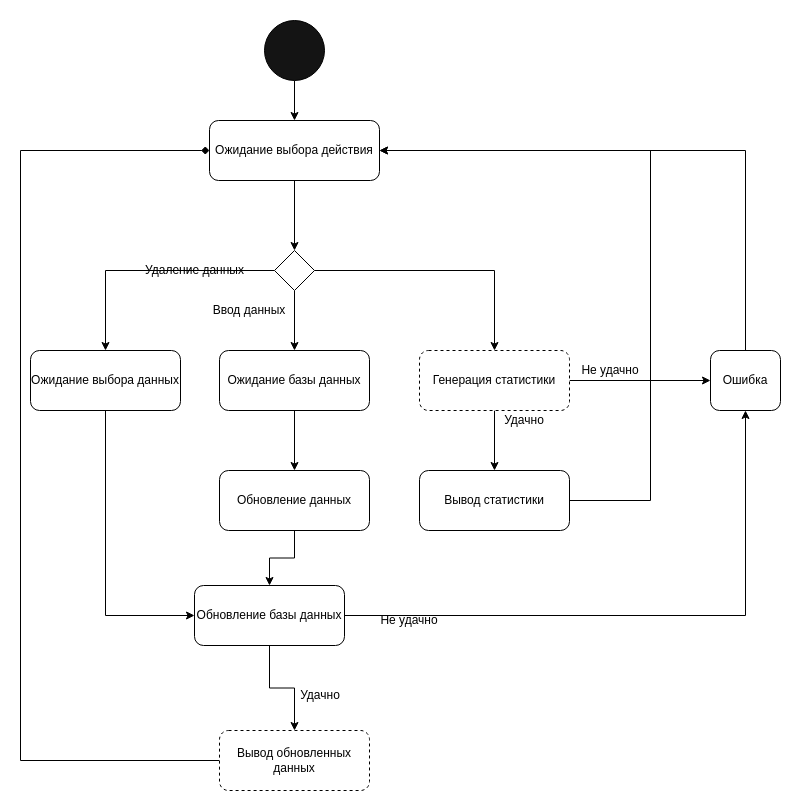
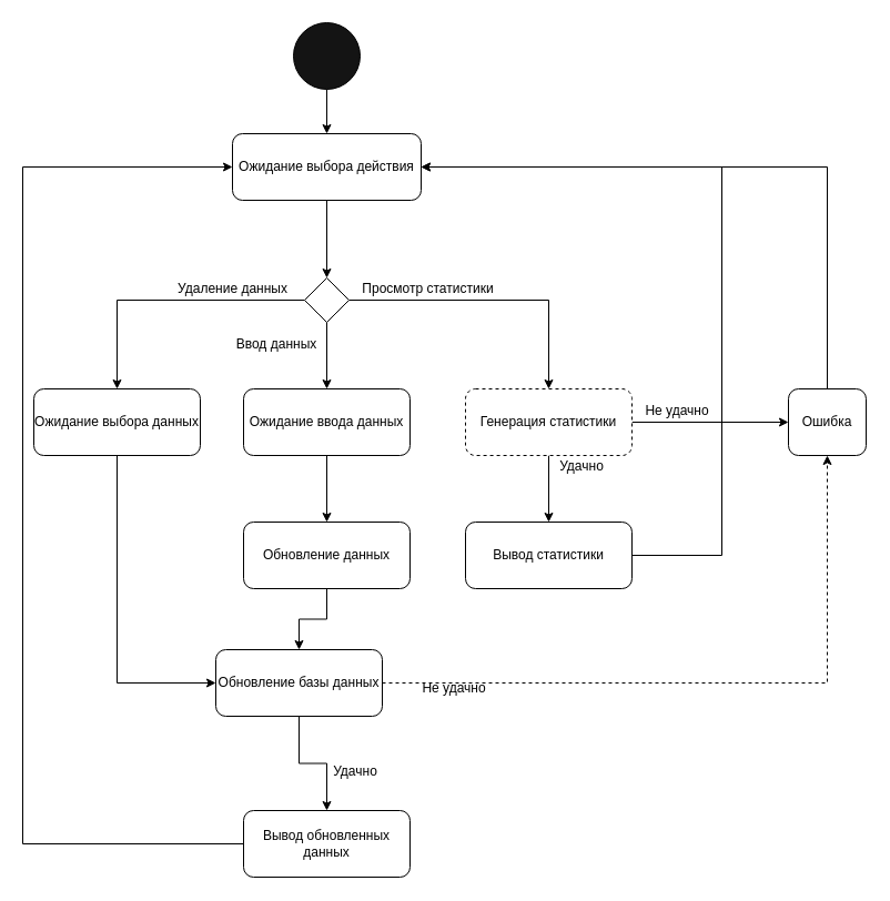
  <mxCell id="0" />
  <mxCell id="1" parent="0" />
  <mxCell id="2" style="edgeStyle=orthogonalEdgeStyle;rounded=0;orthogonalLoop=1;jettySize=auto;html=1;entryX=0.5;entryY=0;entryDx=0;entryDy=0;" edge="1" parent="1" source="3" target="5"><mxGeometry relative="1" as="geometry" /></mxCell>
  <mxCell id="3" value="" style="ellipse;whiteSpace=wrap;html=1;aspect=fixed;fillColor=#141414;" vertex="1" parent="1"><mxGeometry x="264" y="20" width="60" height="60" as="geometry" /></mxCell>
  <mxCell id="4" style="edgeStyle=orthogonalEdgeStyle;rounded=0;orthogonalLoop=1;jettySize=auto;html=1;entryX=0.5;entryY=0;entryDx=0;entryDy=0;" edge="1" parent="1" source="5" target="9"><mxGeometry relative="1" as="geometry" /></mxCell>
  <mxCell id="5" value="Ожидание выбора действия" style="rounded=1;whiteSpace=wrap;html=1;fillColor=#FFFFFF;" vertex="1" parent="1"><mxGeometry x="209" y="120" width="170" height="60" as="geometry" /></mxCell>
  <mxCell id="6" style="edgeStyle=orthogonalEdgeStyle;rounded=0;orthogonalLoop=1;jettySize=auto;html=1;entryX=0.5;entryY=0;entryDx=0;entryDy=0;exitX=0.5;exitY=1;exitDx=0;exitDy=0;" edge="1" parent="1" source="9" target="11"><mxGeometry relative="1" as="geometry" /></mxCell>
  <mxCell id="7" style="edgeStyle=orthogonalEdgeStyle;rounded=0;orthogonalLoop=1;jettySize=auto;html=1;" edge="1" parent="1" source="9" target="25"><mxGeometry relative="1" as="geometry" /></mxCell>
  <mxCell id="8" style="edgeStyle=orthogonalEdgeStyle;rounded=0;orthogonalLoop=1;jettySize=auto;html=1;exitX=1;exitY=0.5;exitDx=0;exitDy=0;entryX=0.5;entryY=0;entryDx=0;entryDy=0;" edge="1" parent="1" source="9" target="29"><mxGeometry relative="1" as="geometry" /></mxCell>
  <mxCell id="9" value="" style="rhombus;whiteSpace=wrap;html=1;fillColor=#FFFFFF;" vertex="1" parent="1"><mxGeometry x="274" y="250" width="40" height="40" as="geometry" /></mxCell>
  <mxCell id="10" style="edgeStyle=orthogonalEdgeStyle;rounded=0;orthogonalLoop=1;jettySize=auto;html=1;entryX=0.5;entryY=0;entryDx=0;entryDy=0;" edge="1" parent="1" source="11" target="13"><mxGeometry relative="1" as="geometry" /></mxCell>
- <mxCell id="11" value="Ожидание базы данных" style="rounded=1;whiteSpace=wrap;html=1;fillColor=#FFFFFF;" vertex="1" parent="1"><mxGeometry x="219" y="350" width="150" height="60" as="geometry" /></mxCell>
+ <mxCell id="11" value="Ожидание ввода данных" style="rounded=1;whiteSpace=wrap;html=1;fillColor=#FFFFFF;" vertex="1" parent="1"><mxGeometry x="219" y="350" width="150" height="60" as="geometry" /></mxCell>
  <mxCell id="12" style="edgeStyle=orthogonalEdgeStyle;rounded=0;orthogonalLoop=1;jettySize=auto;html=1;entryX=0.5;entryY=0;entryDx=0;entryDy=0;" edge="1" parent="1" source="13" target="14"><mxGeometry relative="1" as="geometry" /></mxCell>
  <mxCell id="13" value="Обновление данных" style="rounded=1;whiteSpace=wrap;html=1;fillColor=#FFFFFF;" vertex="1" parent="1"><mxGeometry x="219" y="470" width="150" height="60" as="geometry" /></mxCell>
  <mxCell id="14" value="Обновление базы данных" style="rounded=1;whiteSpace=wrap;html=1;fillColor=#FFFFFF;" vertex="1" parent="1"><mxGeometry x="194" y="585" width="150" height="60" as="geometry" /></mxCell>
  <mxCell id="15" value="Ввод данных" style="text;html=1;strokeColor=none;fillColor=none;align=center;verticalAlign=middle;whiteSpace=wrap;rounded=0;" vertex="1" parent="1"><mxGeometry x="204" y="300" width="90" height="20" as="geometry" /></mxCell>
  <mxCell id="16" style="edgeStyle=orthogonalEdgeStyle;rounded=0;orthogonalLoop=1;jettySize=auto;html=1;exitX=0.5;exitY=1;exitDx=0;exitDy=0;entryX=0.5;entryY=0;entryDx=0;entryDy=0;" edge="1" parent="1" source="14" target="22"><mxGeometry relative="1" as="geometry"><mxPoint x="549" y="650" as="sourcePoint" /></mxGeometry></mxCell>
- <mxCell id="17" style="edgeStyle=orthogonalEdgeStyle;rounded=0;orthogonalLoop=1;jettySize=auto;html=1;exitX=1;exitY=0.5;exitDx=0;exitDy=0;entryX=0.5;entryY=1;entryDx=0;entryDy=0;" edge="1" parent="1" source="14" target="18"><mxGeometry relative="1" as="geometry"><mxPoint x="569" y="630" as="sourcePoint" /></mxGeometry></mxCell>
+ <mxCell id="17" style="edgeStyle=orthogonalEdgeStyle;rounded=0;orthogonalLoop=1;jettySize=auto;html=1;exitX=1;exitY=0.5;exitDx=0;exitDy=0;entryX=0.5;entryY=1;entryDx=0;entryDy=0;dashed=1;" edge="1" parent="1" source="14" target="18"><mxGeometry relative="1" as="geometry"><mxPoint x="569" y="630" as="sourcePoint" /></mxGeometry></mxCell>
  <mxCell id="18" value="Ошибка" style="rounded=1;whiteSpace=wrap;html=1;fillColor=#FFFFFF;" vertex="1" parent="1"><mxGeometry x="710" y="350" width="70" height="60" as="geometry" /></mxCell>
  <mxCell id="19" value="Не удачно" style="text;html=1;strokeColor=none;fillColor=none;align=center;verticalAlign=middle;whiteSpace=wrap;rounded=0;" vertex="1" parent="1"><mxGeometry x="379" y="610" width="60" height="20" as="geometry" /></mxCell>
  <mxCell id="20" value="Удачно" style="text;html=1;strokeColor=none;fillColor=none;align=center;verticalAlign=middle;whiteSpace=wrap;rounded=0;" vertex="1" parent="1"><mxGeometry x="299.5" y="685" width="40" height="20" as="geometry" /></mxCell>
- <mxCell id="21" style="edgeStyle=orthogonalEdgeStyle;rounded=0;orthogonalLoop=1;jettySize=auto;html=1;entryX=0;entryY=0.5;entryDx=0;entryDy=0;exitX=0;exitY=0.5;exitDx=0;exitDy=0;endArrow=diamond;" edge="1" parent="1" source="22" target="5"><mxGeometry relative="1" as="geometry"><mxPoint x="190" y="150" as="targetPoint" /><Array as="points"><mxPoint x="20" y="760" /><mxPoint x="20" y="150" /></Array></mxGeometry></mxCell>
- <mxCell id="22" value="Вывод обновленных данных" style="rounded=1;whiteSpace=wrap;html=1;fillColor=#FFFFFF;dashed=1;" vertex="1" parent="1"><mxGeometry x="219" y="730" width="150" height="60" as="geometry" /></mxCell>
+ <mxCell id="21" style="edgeStyle=orthogonalEdgeStyle;rounded=0;orthogonalLoop=1;jettySize=auto;html=1;entryX=0;entryY=0.5;entryDx=0;entryDy=0;exitX=0;exitY=0.5;exitDx=0;exitDy=0;" edge="1" parent="1" source="22" target="5"><mxGeometry relative="1" as="geometry"><mxPoint x="190" y="150" as="targetPoint" /><Array as="points"><mxPoint x="20" y="760" /><mxPoint x="20" y="150" /></Array></mxGeometry></mxCell>
+ <mxCell id="22" value="Вывод обновленных данных" style="rounded=1;whiteSpace=wrap;html=1;fillColor=#FFFFFF;" vertex="1" parent="1"><mxGeometry x="219" y="730" width="150" height="60" as="geometry" /></mxCell>
  <mxCell id="23" style="edgeStyle=orthogonalEdgeStyle;rounded=0;orthogonalLoop=1;jettySize=auto;html=1;exitX=0.5;exitY=0;exitDx=0;exitDy=0;entryX=1;entryY=0.5;entryDx=0;entryDy=0;" edge="1" parent="1" source="18" target="5"><mxGeometry relative="1" as="geometry"><mxPoint x="560" y="360" as="sourcePoint" /><mxPoint x="540" y="150" as="targetPoint" /><Array as="points"><mxPoint x="745" y="150" /></Array></mxGeometry></mxCell>
  <mxCell id="24" style="edgeStyle=orthogonalEdgeStyle;rounded=0;orthogonalLoop=1;jettySize=auto;html=1;exitX=0.5;exitY=1;exitDx=0;exitDy=0;entryX=0;entryY=0.5;entryDx=0;entryDy=0;" edge="1" parent="1" source="25" target="14"><mxGeometry relative="1" as="geometry" /></mxCell>
  <mxCell id="25" value="Ожидание выбора данных" style="rounded=1;whiteSpace=wrap;html=1;fillColor=#FFFFFF;" vertex="1" parent="1"><mxGeometry x="30" y="350" width="150" height="60" as="geometry" /></mxCell>
- <mxCell id="26" value="Удаление данных" style="text;html=1;strokeColor=none;fillColor=none;align=center;verticalAlign=middle;whiteSpace=wrap;rounded=0;" vertex="1" parent="1"><mxGeometry x="134.5" y="260" width="119" height="20" as="geometry" /></mxCell>
+ <mxCell id="26" value="Удаление данных" style="text;html=1;strokeColor=none;fillColor=none;align=center;verticalAlign=middle;whiteSpace=wrap;rounded=0;" vertex="1" parent="1"><mxGeometry x="149.5" y="250" width="119" height="20" as="geometry" /></mxCell>
  <mxCell id="27" style="edgeStyle=orthogonalEdgeStyle;rounded=0;orthogonalLoop=1;jettySize=auto;html=1;entryX=0;entryY=0.5;entryDx=0;entryDy=0;" edge="1" parent="1" source="29" target="18"><mxGeometry relative="1" as="geometry" /></mxCell>
  <mxCell id="28" style="edgeStyle=orthogonalEdgeStyle;rounded=0;orthogonalLoop=1;jettySize=auto;html=1;entryX=0.5;entryY=0;entryDx=0;entryDy=0;" edge="1" parent="1" source="29" target="33"><mxGeometry relative="1" as="geometry" /></mxCell>
  <mxCell id="29" value="Генерация статистики" style="rounded=1;whiteSpace=wrap;html=1;fillColor=#FFFFFF;dashed=1;" vertex="1" parent="1"><mxGeometry x="419" y="350" width="150" height="60" as="geometry" /></mxCell>
+ <mxCell id="30" value="Просмотр статистики" style="text;html=1;strokeColor=none;fillColor=none;align=center;verticalAlign=middle;whiteSpace=wrap;rounded=0;" vertex="1" parent="1"><mxGeometry x="319.5" y="250" width="131" height="20" as="geometry" /></mxCell>
  <mxCell id="31" value="Не удачно" style="text;html=1;strokeColor=none;fillColor=none;align=center;verticalAlign=middle;whiteSpace=wrap;rounded=0;" vertex="1" parent="1"><mxGeometry x="580" y="360" width="60" height="20" as="geometry" /></mxCell>
  <mxCell id="32" style="edgeStyle=orthogonalEdgeStyle;rounded=0;orthogonalLoop=1;jettySize=auto;html=1;entryX=1;entryY=0.5;entryDx=0;entryDy=0;" edge="1" parent="1" source="33" target="5"><mxGeometry relative="1" as="geometry"><mxPoint x="670" y="150" as="targetPoint" /><Array as="points"><mxPoint x="650" y="500" /><mxPoint x="650" y="150" /></Array></mxGeometry></mxCell>
  <mxCell id="33" value="Вывод статистики" style="rounded=1;whiteSpace=wrap;html=1;fillColor=#FFFFFF;" vertex="1" parent="1"><mxGeometry x="419" y="470" width="150" height="60" as="geometry" /></mxCell>
  <mxCell id="34" value="Удачно" style="text;html=1;strokeColor=none;fillColor=none;align=center;verticalAlign=middle;whiteSpace=wrap;rounded=0;" vertex="1" parent="1"><mxGeometry x="494" y="410" width="60" height="20" as="geometry" /></mxCell>
